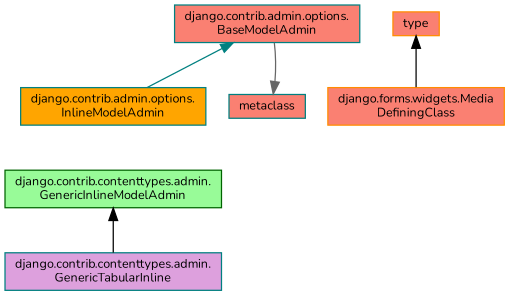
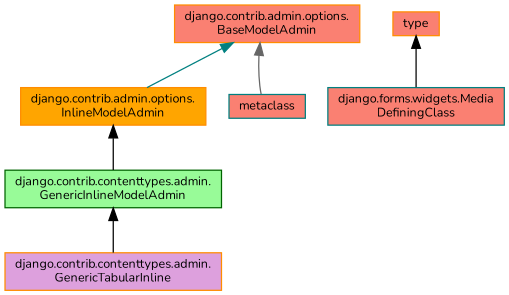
  digraph {
    fontname=Nunito
    node [color=teal fillcolor=salmon fontname=Nunito fontsize=10 shape=box style=filled]
    edge [color=black dir=back fontname=Nunito fontsize=10 labelfontname=Helvetica labelfontsize=10 style=solid]
-   n1 [fillcolor=plum fontcolor=black height=0.2 label="django.contrib.contenttypes.admin.\lGenericTabularInline" width=0.4]
+   n1 [color=darkorange fillcolor=plum fontcolor=black height=0.2 label="django.contrib.contenttypes.admin.\lGenericTabularInline" width=0.4]
    n2 [color=darkgreen fillcolor=palegreen height=0.2 label="django.contrib.contenttypes.admin.\lGenericInlineModelAdmin" width=0.4]
-   n3 [fillcolor=orange height=0.2 label="django.contrib.admin.options.\lInlineModelAdmin" width=0.4]
-   n4 [height=0.2 label="django.contrib.admin.options.\lBaseModelAdmin" width=0.4]
+   n3 [color=darkorange fillcolor=orange height=0.2 label="django.contrib.admin.options.\lInlineModelAdmin" width=0.4]
+   n4 [color=darkorange height=0.2 label="django.contrib.admin.options.\lBaseModelAdmin" width=0.4]
    n5 [height=0.2 label=metaclass width=0.4]
-   n6 [color=darkorange height=0.2 label="django.forms.widgets.Media\lDefiningClass" width=0.4]
+   n6 [height=0.2 label="django.forms.widgets.Media\lDefiningClass" width=0.4]
    n7 [color=darkorange height=0.2 label=type width=0.4]
    n2 -> n1
+   n3 -> n2
    n4 -> n3 [color=teal]
-   n5 -> n4 [color=gray40]
+   n4 -> n5 [color=gray40]
    n7 -> n6
  }
